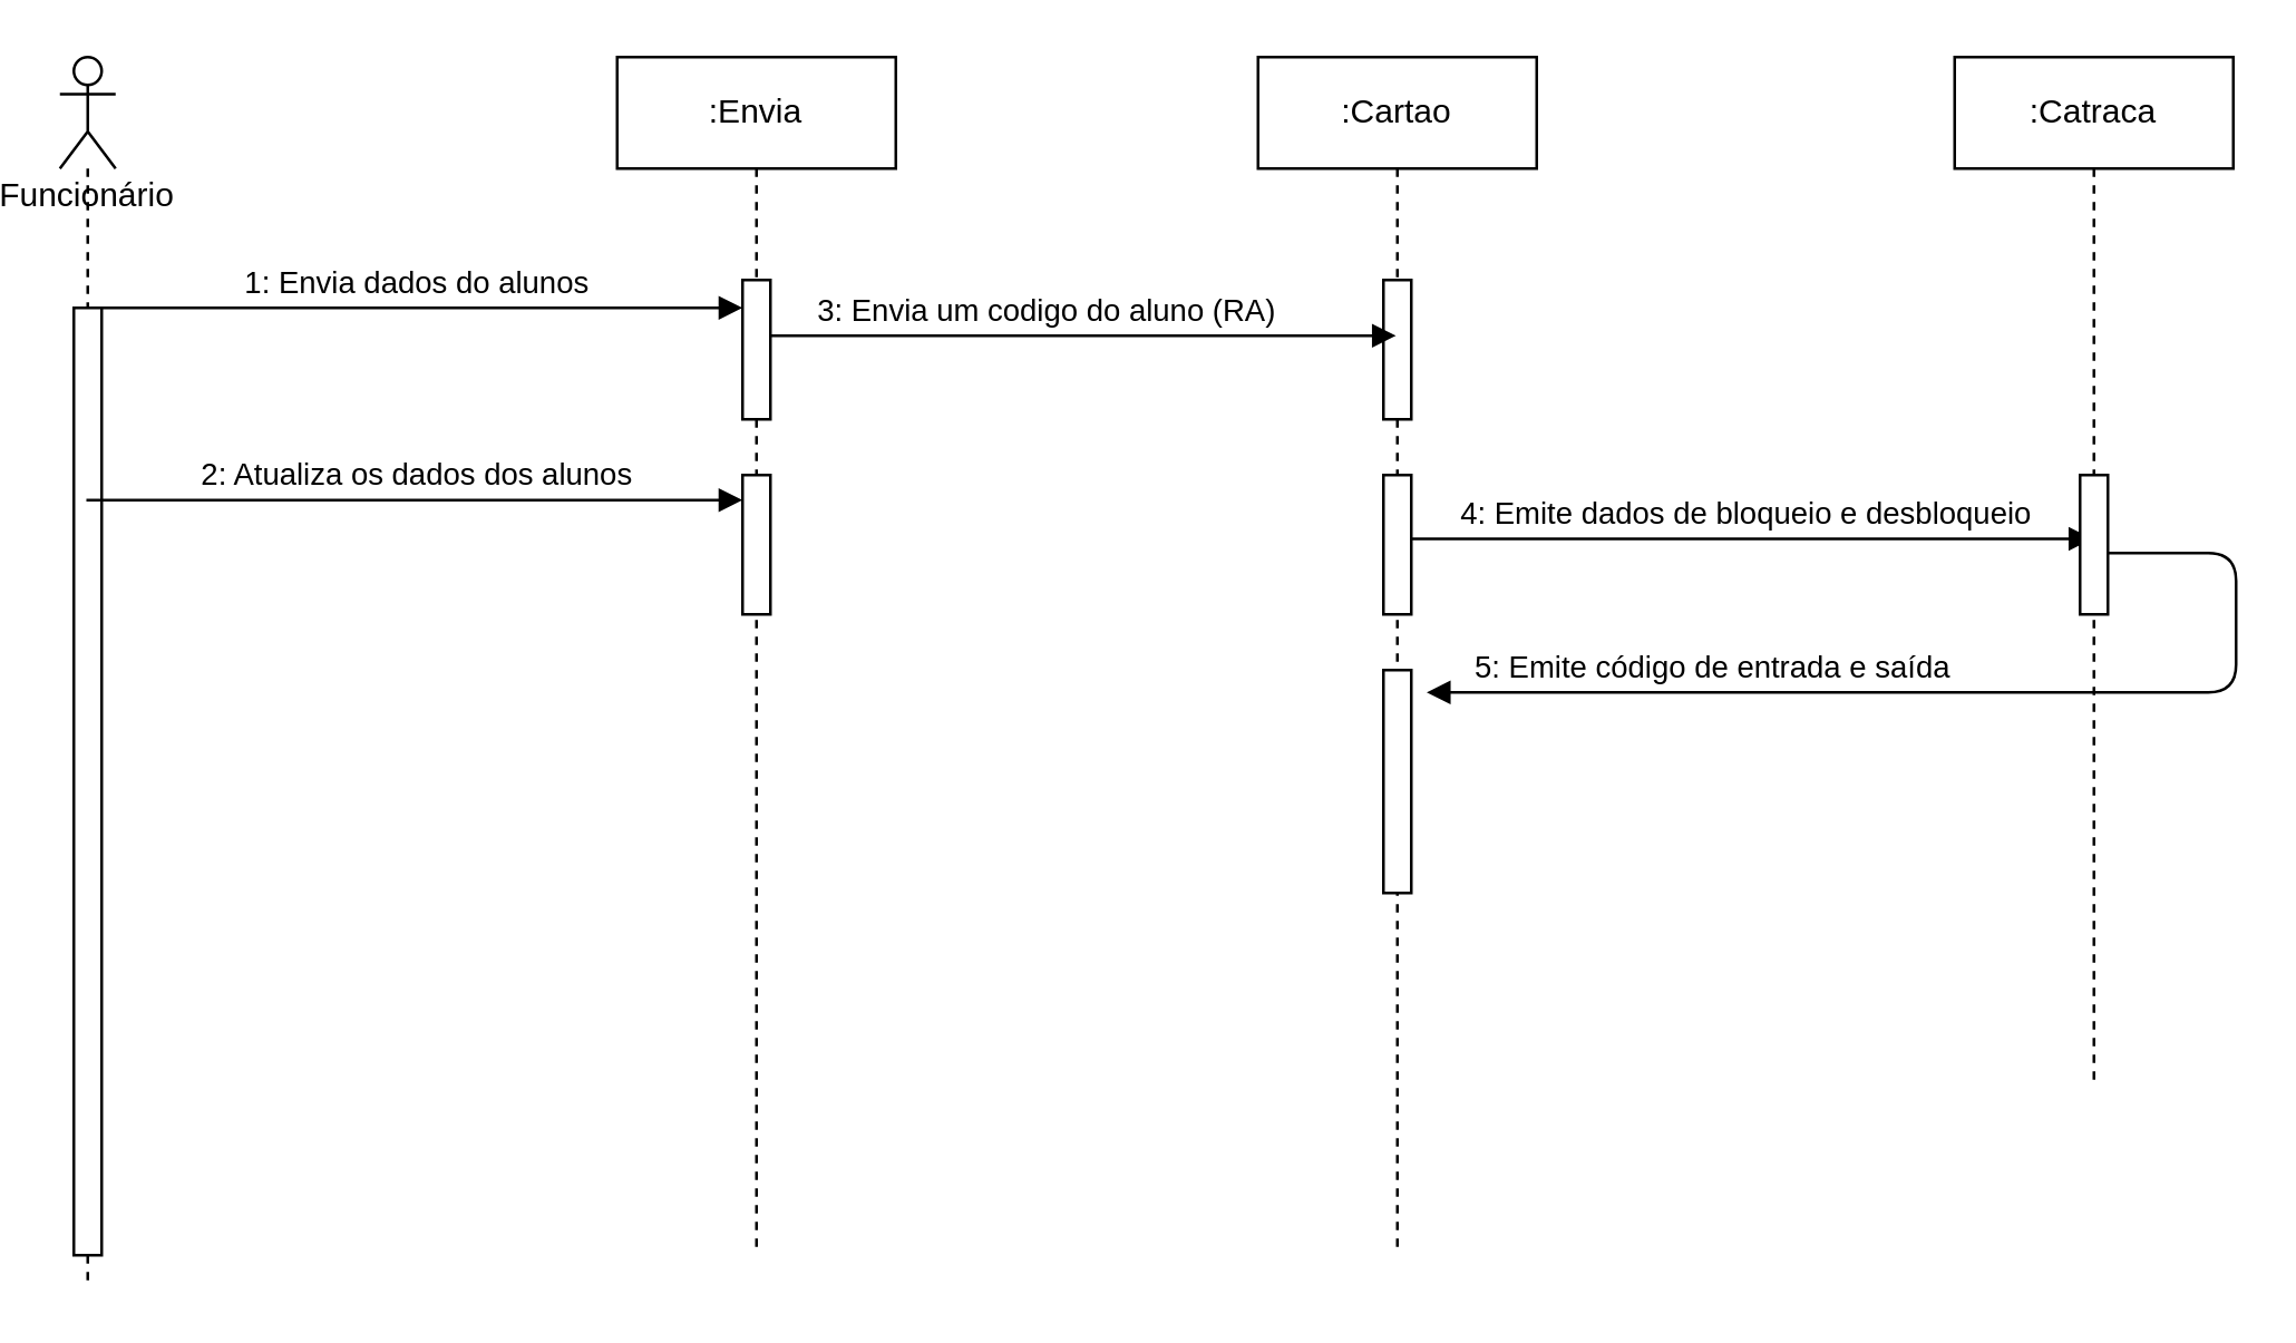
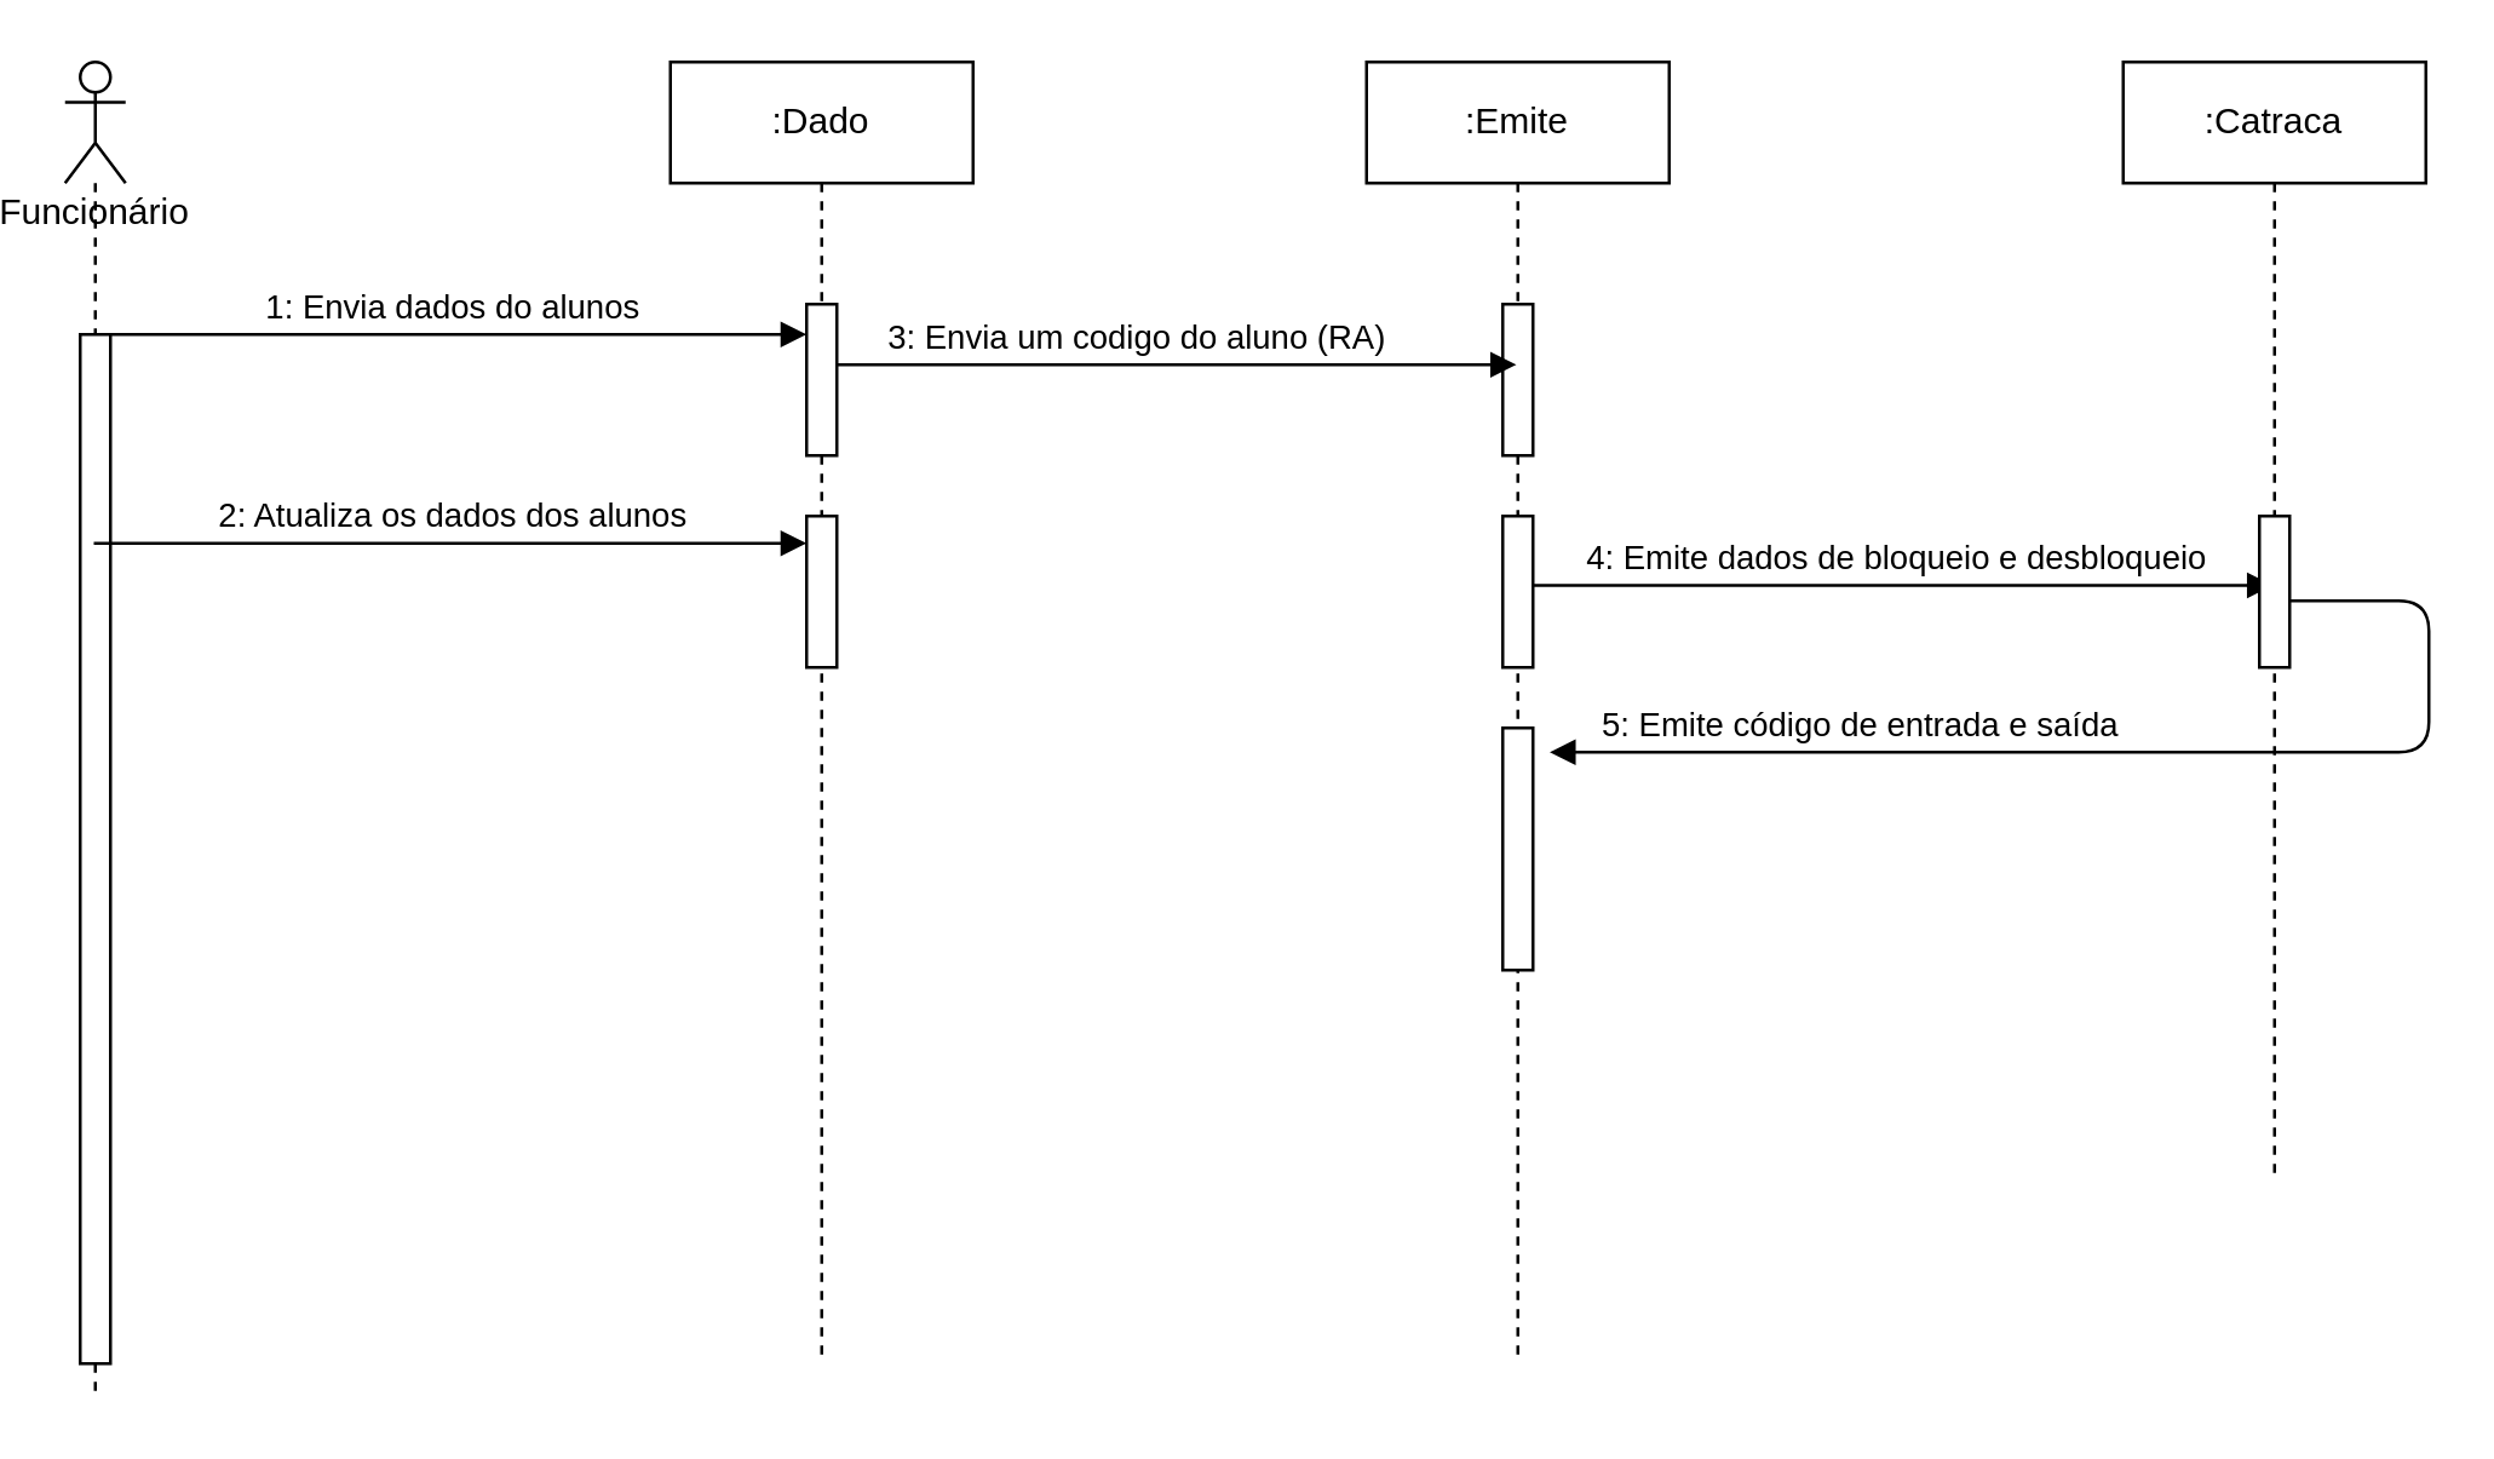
  <mxCell id="0" />
  <mxCell id="1" parent="0" />
  <mxCell id="2" value="4: Emite dados de bloqueio e desbloqueio" style="html=1;verticalAlign=bottom;endArrow=block;exitX=0.51;exitY=0.402;exitDx=0;exitDy=0;exitPerimeter=0;" parent="1" source="10" target="15" edge="1"><mxGeometry width="80" relative="1" as="geometry"><mxPoint x="525" y="190" as="sourcePoint" /><mxPoint x="661.5" y="190" as="targetPoint" /><Array as="points" /></mxGeometry></mxCell>
  <mxCell id="3" value="1: Envia dados do alunos" style="html=1;verticalAlign=bottom;endArrow=block;" parent="1" source="7" target="5" edge="1"><mxGeometry width="80" relative="1" as="geometry"><mxPoint x="60" y="130" as="sourcePoint" /><mxPoint x="160" y="110" as="targetPoint" /><Array as="points"><mxPoint x="120" y="110" /></Array></mxGeometry></mxCell>
- <mxCell id="4" value=":Envia" style="shape=umlLifeline;perimeter=lifelinePerimeter;whiteSpace=wrap;html=1;container=1;collapsible=0;recursiveResize=0;outlineConnect=0;" parent="1" vertex="1"><mxGeometry x="220" y="20" width="100" height="430" as="geometry" /></mxCell>
+ <mxCell id="4" value=":Dado" style="shape=umlLifeline;perimeter=lifelinePerimeter;whiteSpace=wrap;html=1;container=1;collapsible=0;recursiveResize=0;outlineConnect=0;" parent="1" vertex="1"><mxGeometry x="220" y="20" width="100" height="430" as="geometry" /></mxCell>
  <mxCell id="5" value="" style="html=1;points=[];perimeter=orthogonalPerimeter;" parent="4" vertex="1"><mxGeometry x="45" y="80" width="10" height="50" as="geometry" /></mxCell>
  <mxCell id="6" value="" style="html=1;points=[];perimeter=orthogonalPerimeter;" parent="4" vertex="1"><mxGeometry x="45" y="150" width="10" height="50" as="geometry" /></mxCell>
  <mxCell id="7" value="Funcionário" style="shape=umlLifeline;participant=umlActor;perimeter=lifelinePerimeter;whiteSpace=wrap;html=1;container=1;collapsible=0;recursiveResize=0;verticalAlign=top;spacingTop=36;outlineConnect=0;" parent="1" vertex="1"><mxGeometry x="20" y="20" width="20" height="440" as="geometry" /></mxCell>
  <mxCell id="8" value="" style="html=1;points=[];perimeter=orthogonalPerimeter;" parent="7" vertex="1"><mxGeometry x="5" y="90" width="10" height="340" as="geometry" /></mxCell>
  <mxCell id="9" value="2: Atualiza os dados dos alunos" style="html=1;verticalAlign=bottom;endArrow=block;" parent="1" edge="1"><mxGeometry width="80" relative="1" as="geometry"><mxPoint x="29.5" y="179" as="sourcePoint" /><mxPoint x="265" y="179" as="targetPoint" /><Array as="points"><mxPoint x="120" y="179" /></Array></mxGeometry></mxCell>
- <mxCell id="10" value="&lt;div&gt;:Cartao&lt;/div&gt;" style="shape=umlLifeline;perimeter=lifelinePerimeter;whiteSpace=wrap;html=1;container=1;collapsible=0;recursiveResize=0;outlineConnect=0;" parent="1" vertex="1"><mxGeometry x="450" y="20" width="100" height="430" as="geometry" /></mxCell>
+ <mxCell id="10" value="&lt;div&gt;:Emite&lt;/div&gt;" style="shape=umlLifeline;perimeter=lifelinePerimeter;whiteSpace=wrap;html=1;container=1;collapsible=0;recursiveResize=0;outlineConnect=0;" parent="1" vertex="1"><mxGeometry x="450" y="20" width="100" height="430" as="geometry" /></mxCell>
  <mxCell id="11" value="" style="html=1;points=[];perimeter=orthogonalPerimeter;" parent="10" vertex="1"><mxGeometry x="45" y="80" width="10" height="50" as="geometry" /></mxCell>
  <mxCell id="12" value="" style="html=1;points=[];perimeter=orthogonalPerimeter;" parent="10" vertex="1"><mxGeometry x="45" y="150" width="10" height="50" as="geometry" /></mxCell>
  <mxCell id="13" value="" style="html=1;points=[];perimeter=orthogonalPerimeter;" parent="10" vertex="1"><mxGeometry x="45" y="220" width="10" height="80" as="geometry" /></mxCell>
  <mxCell id="14" value="3: Envia um codigo do aluno (RA)" style="html=1;verticalAlign=bottom;endArrow=block;" parent="1" target="10" edge="1"><mxGeometry width="80" relative="1" as="geometry"><mxPoint x="291" y="120" as="sourcePoint" /><mxPoint x="435.5" y="120" as="targetPoint" /><Array as="points"><mxPoint x="270" y="120" /></Array></mxGeometry></mxCell>
  <mxCell id="15" value=":Catraca" style="shape=umlLifeline;perimeter=lifelinePerimeter;whiteSpace=wrap;html=1;container=1;collapsible=0;recursiveResize=0;outlineConnect=0;" parent="1" vertex="1"><mxGeometry x="700" y="20" width="100" height="370" as="geometry" /></mxCell>
  <mxCell id="16" value="" style="html=1;points=[];perimeter=orthogonalPerimeter;" parent="15" vertex="1"><mxGeometry x="45" y="150" width="10" height="50" as="geometry" /></mxCell>
  <mxCell id="17" value="5: Emite código de entrada e saída" style="html=1;verticalAlign=bottom;endArrow=block;" edge="1" parent="1" source="16"><mxGeometry x="0.472" width="80" relative="1" as="geometry"><mxPoint x="760.5" y="198" as="sourcePoint" /><mxPoint x="510.5" y="248" as="targetPoint" /><Array as="points"><mxPoint x="801" y="198" /><mxPoint x="801" y="248" /></Array><mxPoint as="offset" /></mxGeometry></mxCell>
